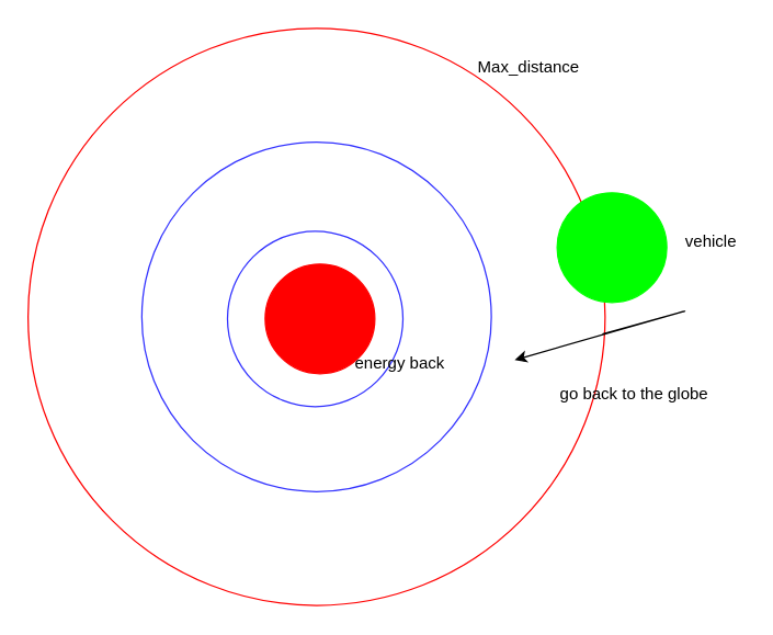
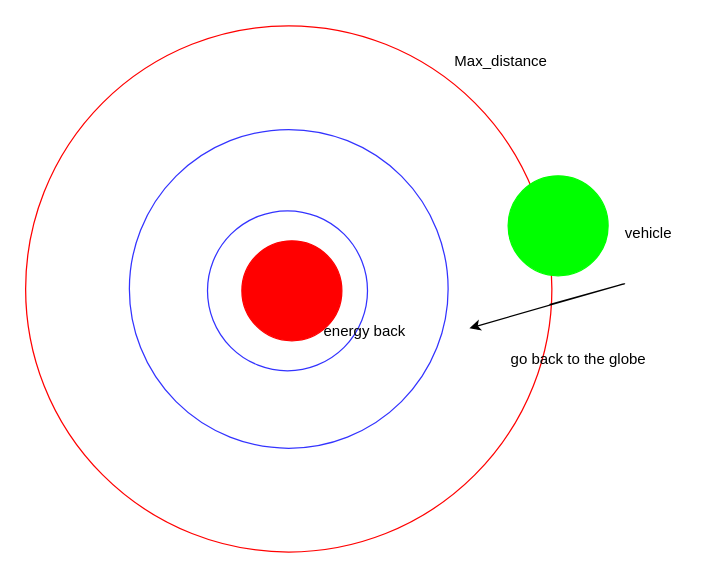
  <mxCell id="0" />
  <mxCell id="1" parent="0" />
  <mxCell id="2" value="" style="ellipse;whiteSpace=wrap;html=1;aspect=fixed;strokeColor=#FF0000;fillColor=#FF0000;" vertex="1" parent="1"><mxGeometry x="193" y="192" width="80" height="80" as="geometry" /></mxCell>
  <mxCell id="3" value="" style="ellipse;whiteSpace=wrap;html=1;aspect=fixed;fillColor=none;strokeColor=#3333FF;" vertex="1" parent="1"><mxGeometry x="103" y="103" width="255" height="255" as="geometry" /></mxCell>
  <mxCell id="4" value="" style="ellipse;whiteSpace=wrap;html=1;aspect=fixed;strokeColor=#3333FF;fillColor=none;" vertex="1" parent="1"><mxGeometry x="165.5" y="168" width="128" height="128" as="geometry" /></mxCell>
  <mxCell id="5" value="" style="ellipse;whiteSpace=wrap;html=1;aspect=fixed;fillColor=none;strokeColor=#FF0000;" vertex="1" parent="1"><mxGeometry x="20" y="20" width="421" height="421" as="geometry" /></mxCell>
- <mxCell id="6" value="Max_distance" style="text;html=1;align=center;verticalAlign=middle;resizable=0;points=[];autosize=1;" vertex="1" parent="1"><mxGeometry x="343" y="40" width="84" height="18" as="geometry" /></mxCell>
+ <mxCell id="6" value="Max_distance" style="text;html=1;align=center;verticalAlign=middle;resizable=0;points=[];autosize=1;" vertex="1" parent="1"><mxGeometry x="358" y="40" width="84" height="18" as="geometry" /></mxCell>
  <mxCell id="7" value="" style="ellipse;whiteSpace=wrap;html=1;aspect=fixed;strokeColor=#00FF00;fillColor=#00FF00;" vertex="1" parent="1"><mxGeometry x="406" y="140" width="80" height="80" as="geometry" /></mxCell>
  <mxCell id="8" value="" style="endArrow=classic;html=1;" edge="1" parent="1"><mxGeometry width="50" height="50" relative="1" as="geometry"><mxPoint x="439" y="243" as="sourcePoint" /><mxPoint x="375" y="262" as="targetPoint" /><Array as="points"><mxPoint x="504" y="225" /></Array></mxGeometry></mxCell>
- <mxCell id="9" value="vehicle" style="text;html=1;align=center;verticalAlign=middle;resizable=0;points=[];autosize=1;" vertex="1" parent="1"><mxGeometry x="494" y="167" width="48" height="18" as="geometry" /></mxCell>
+ <mxCell id="9" value="vehicle" style="text;html=1;align=center;verticalAlign=middle;resizable=0;points=[];autosize=1;" vertex="1" parent="1"><mxGeometry x="494" y="177" width="48" height="18" as="geometry" /></mxCell>
  <mxCell id="10" value="go back to the globe" style="text;html=1;align=center;verticalAlign=middle;resizable=0;points=[];autosize=1;" vertex="1" parent="1"><mxGeometry x="403" y="278" width="118" height="18" as="geometry" /></mxCell>
  <mxCell id="11" value="energy back" style="text;html=1;align=center;verticalAlign=middle;resizable=0;points=[];autosize=1;" vertex="1" parent="1"><mxGeometry x="251" y="256" width="80" height="18" as="geometry" /></mxCell>
